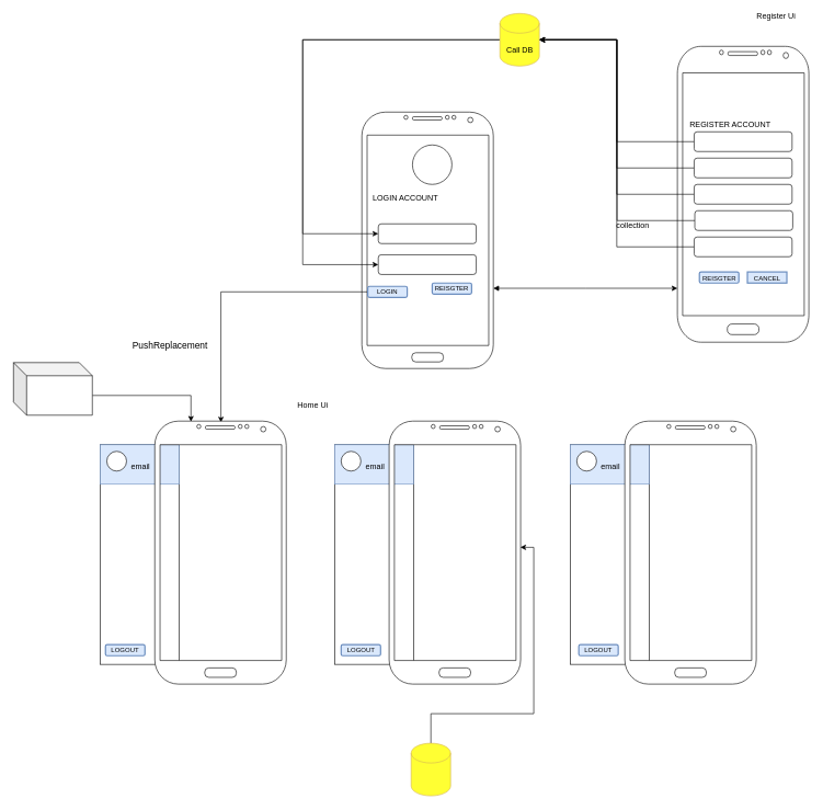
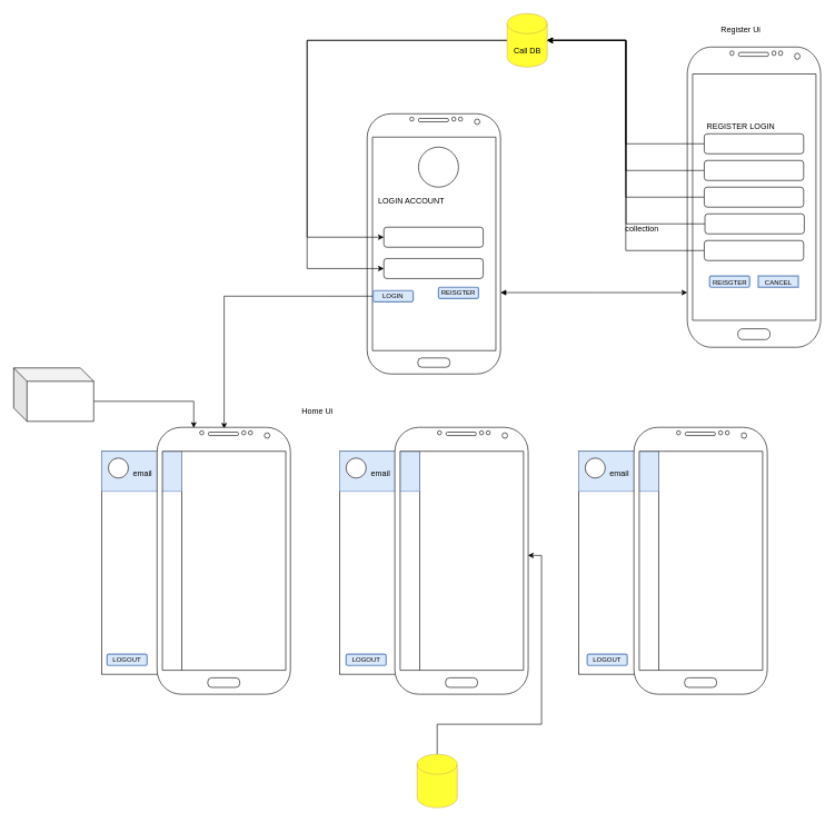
  <mxCell id="0" />
  <mxCell id="1" parent="0" />
  <mxCell id="2" value="" style="verticalLabelPosition=bottom;verticalAlign=top;html=1;shadow=0;dashed=0;strokeWidth=1;shape=mxgraph.android.phone2;strokeColor=#000000;" parent="1" vertex="1"><mxGeometry x="550" y="170" width="200" height="390" as="geometry" /></mxCell>
  <mxCell id="3" value="LOGIN ACCOUNT&lt;br&gt;" style="text;html=1;align=center;verticalAlign=middle;resizable=0;points=[];autosize=1;strokeColor=none;fillColor=none;" parent="1" vertex="1"><mxGeometry x="556" y="286" width="120" height="30" as="geometry" /></mxCell>
  <mxCell id="4" value="" style="ellipse;whiteSpace=wrap;html=1;aspect=fixed;strokeColor=#000000;" parent="1" vertex="1"><mxGeometry x="627" y="220" width="60" height="60" as="geometry" /></mxCell>
  <mxCell id="5" style="edgeStyle=orthogonalEdgeStyle;rounded=0;orthogonalLoop=1;jettySize=auto;html=1;endArrow=classic;endFill=1;startArrow=block;startFill=1;" parent="1" target="15" edge="1"><mxGeometry relative="1" as="geometry"><mxPoint x="750" y="438" as="sourcePoint" /><Array as="points"><mxPoint x="890" y="438" /><mxPoint x="890" y="438" /></Array></mxGeometry></mxCell>
  <mxCell id="6" value="" style="rounded=1;whiteSpace=wrap;html=1;strokeColor=#000000;" parent="1" vertex="1"><mxGeometry x="575" y="340" width="149" height="30" as="geometry" /></mxCell>
  <mxCell id="7" value="" style="rounded=1;whiteSpace=wrap;html=1;strokeColor=#000000;" parent="1" vertex="1"><mxGeometry x="575" y="387" width="149" height="30" as="geometry" /></mxCell>
  <mxCell id="8" style="edgeStyle=orthogonalEdgeStyle;rounded=0;jumpStyle=none;orthogonalLoop=1;jettySize=auto;html=1;exitX=0;exitY=0.5;exitDx=0;exitDy=0;entryX=0.503;entryY=0.005;entryDx=0;entryDy=0;entryPerimeter=0;fontFamily=Helvetica;fontColor=#000000;endArrow=classic;endFill=1;" parent="1" source="9" target="34" edge="1"><mxGeometry relative="1" as="geometry" /></mxCell>
  <mxCell id="9" value="LOGIN" style="rounded=1;html=1;shadow=0;dashed=0;whiteSpace=wrap;fontSize=10;fillColor=#dae8fc;align=center;strokeColor=#6c8ebf;strokeWidth=2;" parent="1" vertex="1"><mxGeometry x="559" y="435" width="60" height="16.88" as="geometry" /></mxCell>
  <mxCell id="10" value="REISGTER" style="rounded=1;html=1;shadow=0;dashed=0;whiteSpace=wrap;fontSize=10;fillColor=#dae8fc;align=center;strokeColor=#6c8ebf;strokeWidth=2;" parent="1" vertex="1"><mxGeometry x="657" y="430" width="60" height="16.88" as="geometry" /></mxCell>
  <mxCell id="11" style="edgeStyle=orthogonalEdgeStyle;rounded=0;orthogonalLoop=1;jettySize=auto;html=1;exitX=0;exitY=0.5;exitDx=0;exitDy=0;exitPerimeter=0;entryX=0;entryY=0.5;entryDx=0;entryDy=0;endArrow=classic;endFill=1;" parent="1" source="13" target="6" edge="1"><mxGeometry relative="1" as="geometry"><Array as="points"><mxPoint x="460" y="60" /><mxPoint x="460" y="355" /></Array></mxGeometry></mxCell>
  <mxCell id="12" style="edgeStyle=orthogonalEdgeStyle;rounded=0;orthogonalLoop=1;jettySize=auto;html=1;exitX=0;exitY=0.5;exitDx=0;exitDy=0;exitPerimeter=0;entryX=0;entryY=0.5;entryDx=0;entryDy=0;endArrow=classic;endFill=1;" parent="1" source="13" target="7" edge="1"><mxGeometry relative="1" as="geometry"><Array as="points"><mxPoint x="460" y="60" /><mxPoint x="460" y="402" /></Array></mxGeometry></mxCell>
  <mxCell id="13" value="" style="shape=cylinder3;whiteSpace=wrap;html=1;boundedLbl=1;backgroundOutline=1;size=15;strokeColor=#d6b656;fillColor=#FFFF33;" parent="1" vertex="1"><mxGeometry x="760" y="20" width="60" height="80" as="geometry" /></mxCell>
  <mxCell id="14" value="Call DB" style="text;html=1;align=center;verticalAlign=middle;resizable=0;points=[];autosize=1;strokeColor=none;fillColor=none;" parent="1" vertex="1"><mxGeometry x="750" y="61" width="80" height="30" as="geometry" /></mxCell>
  <mxCell id="15" value="" style="verticalLabelPosition=bottom;verticalAlign=top;html=1;shadow=0;dashed=0;strokeWidth=1;shape=mxgraph.android.phone2;strokeColor=#000000;" parent="1" vertex="1"><mxGeometry x="1030" y="70" width="200" height="450" as="geometry" /></mxCell>
- <mxCell id="16" value="REGISTER ACCOUNT" style="text;html=1;align=center;verticalAlign=middle;resizable=0;points=[];autosize=1;strokeColor=none;fillColor=none;" parent="1" vertex="1"><mxGeometry x="1035" y="174" width="150" height="30" as="geometry" /></mxCell>
+ <mxCell id="16" value="REGISTER LOGIN" style="text;html=1;align=center;verticalAlign=middle;resizable=0;points=[];autosize=1;strokeColor=none;fillColor=none;" parent="1" vertex="1"><mxGeometry x="1035" y="174" width="150" height="30" as="geometry" /></mxCell>
  <mxCell id="17" style="edgeStyle=orthogonalEdgeStyle;rounded=0;orthogonalLoop=1;jettySize=auto;html=1;exitX=0;exitY=0.5;exitDx=0;exitDy=0;entryX=1;entryY=0.5;entryDx=0;entryDy=0;entryPerimeter=0;endArrow=classic;endFill=1;" parent="1" source="18" target="13" edge="1"><mxGeometry relative="1" as="geometry" /></mxCell>
  <mxCell id="18" value="" style="rounded=1;whiteSpace=wrap;html=1;strokeColor=#000000;" parent="1" vertex="1"><mxGeometry x="1055.5" y="200" width="149" height="30" as="geometry" /></mxCell>
  <mxCell id="19" style="edgeStyle=orthogonalEdgeStyle;rounded=0;orthogonalLoop=1;jettySize=auto;html=1;exitX=0;exitY=0.5;exitDx=0;exitDy=0;entryX=1;entryY=0.5;entryDx=0;entryDy=0;entryPerimeter=0;endArrow=classic;endFill=1;" parent="1" source="20" target="13" edge="1"><mxGeometry relative="1" as="geometry" /></mxCell>
  <mxCell id="20" value="" style="rounded=1;whiteSpace=wrap;html=1;strokeColor=#000000;" parent="1" vertex="1"><mxGeometry x="1055.5" y="240" width="149" height="30" as="geometry" /></mxCell>
  <mxCell id="21" style="edgeStyle=orthogonalEdgeStyle;rounded=0;jumpStyle=none;orthogonalLoop=1;jettySize=auto;html=1;exitX=0;exitY=0.5;exitDx=0;exitDy=0;entryX=1;entryY=0.5;entryDx=0;entryDy=0;entryPerimeter=0;fontFamily=Helvetica;fontColor=#000000;endArrow=classic;endFill=1;" parent="1" source="22" target="13" edge="1"><mxGeometry relative="1" as="geometry" /></mxCell>
  <mxCell id="22" value="" style="rounded=1;whiteSpace=wrap;html=1;strokeColor=#000000;" parent="1" vertex="1"><mxGeometry x="1055.5" y="280" width="149" height="30" as="geometry" /></mxCell>
  <mxCell id="23" style="edgeStyle=orthogonalEdgeStyle;rounded=0;orthogonalLoop=1;jettySize=auto;html=1;exitX=0;exitY=0.5;exitDx=0;exitDy=0;entryX=1;entryY=0.5;entryDx=0;entryDy=0;entryPerimeter=0;endArrow=classic;endFill=1;" parent="1" source="24" target="13" edge="1"><mxGeometry relative="1" as="geometry" /></mxCell>
  <mxCell id="24" value="" style="rounded=1;whiteSpace=wrap;html=1;strokeColor=#000000;" parent="1" vertex="1"><mxGeometry x="1056.5" y="320" width="149" height="30" as="geometry" /></mxCell>
  <mxCell id="25" style="edgeStyle=orthogonalEdgeStyle;rounded=0;orthogonalLoop=1;jettySize=auto;html=1;exitX=0;exitY=0.5;exitDx=0;exitDy=0;entryX=1;entryY=0.5;entryDx=0;entryDy=0;entryPerimeter=0;endArrow=classic;endFill=1;" parent="1" source="26" target="13" edge="1"><mxGeometry relative="1" as="geometry" /></mxCell>
  <mxCell id="26" value="" style="rounded=1;whiteSpace=wrap;html=1;strokeColor=#000000;" parent="1" vertex="1"><mxGeometry x="1055.5" y="360" width="149" height="30" as="geometry" /></mxCell>
  <mxCell id="27" value="REISGTER" style="rounded=1;html=1;shadow=0;dashed=0;whiteSpace=wrap;fontSize=10;fillColor=#dae8fc;align=center;strokeColor=#6c8ebf;strokeWidth=2;" parent="1" vertex="1"><mxGeometry x="1063.5" y="413.12" width="60" height="16.88" as="geometry" /></mxCell>
  <mxCell id="28" value="CANCEL" style="html=1;shadow=0;dashed=0;whiteSpace=wrap;fontSize=10;fillColor=#dae8fc;align=center;strokeColor=#6c8ebf;strokeWidth=2;rounded=0;" parent="1" vertex="1"><mxGeometry x="1136.5" y="413.12" width="60" height="16.88" as="geometry" /></mxCell>
- <mxCell id="29" value="Register Ui" style="text;html=1;align=center;verticalAlign=middle;resizable=0;points=[];autosize=1;strokeColor=none;fillColor=none;" parent="1" vertex="1"><mxGeometry x="1140" y="10" width="80" height="30" as="geometry" /></mxCell>
+ <mxCell id="29" value="Register Ui" style="text;html=1;align=center;verticalAlign=middle;resizable=0;points=[];autosize=1;strokeColor=none;fillColor=none;" parent="1" vertex="1"><mxGeometry x="1070" y="30" width="80" height="30" as="geometry" /></mxCell>
  <mxCell id="30" value="&lt;span style=&quot;text-align: start;&quot;&gt;collection&lt;/span&gt;" style="text;html=1;align=center;verticalAlign=middle;resizable=0;points=[];autosize=1;strokeColor=none;fillColor=none;" parent="1" vertex="1"><mxGeometry x="927" y="327" width="70" height="30" as="geometry" /></mxCell>
  <mxCell id="31" value="" style="rounded=0;whiteSpace=wrap;html=1;labelBackgroundColor=none;fontFamily=Helvetica;" parent="1" vertex="1"><mxGeometry x="152" y="676" width="120" height="334" as="geometry" /></mxCell>
  <mxCell id="32" value="" style="rounded=0;whiteSpace=wrap;html=1;labelBackgroundColor=none;strokeColor=#6c8ebf;fontFamily=Helvetica;fillColor=#dae8fc;" parent="1" vertex="1"><mxGeometry x="152" y="676" width="120" height="60" as="geometry" /></mxCell>
  <mxCell id="33" value="email" style="text;html=1;align=center;verticalAlign=middle;resizable=0;points=[];autosize=1;strokeColor=none;fillColor=none;fontFamily=Helvetica;fontColor=#000000;" parent="1" vertex="1"><mxGeometry x="188" y="694" width="50" height="30" as="geometry" /></mxCell>
  <mxCell id="34" value="" style="verticalLabelPosition=bottom;verticalAlign=top;html=1;shadow=0;dashed=0;strokeWidth=1;shape=mxgraph.android.phone2;strokeColor=#000000;" parent="1" vertex="1"><mxGeometry x="235" y="640" width="200" height="400" as="geometry" /></mxCell>
  <mxCell id="35" value="" style="ellipse;whiteSpace=wrap;html=1;aspect=fixed;labelBackgroundColor=none;fontFamily=Helvetica;" parent="1" vertex="1"><mxGeometry x="162" y="686" width="30" height="30" as="geometry" /></mxCell>
  <mxCell id="36" value="Home Ui" style="text;html=1;align=center;verticalAlign=middle;resizable=0;points=[];autosize=1;strokeColor=none;fillColor=none;fontFamily=Helvetica;fontColor=#000000;" vertex="1" parent="1"><mxGeometry x="440" y="601" width="70" height="30" as="geometry" /></mxCell>
- <mxCell id="37" value="&lt;span style=&quot;text-align: start;&quot;&gt;&lt;font style=&quot;font-size: 14px;&quot;&gt;PushReplacement&lt;/font&gt;&lt;/span&gt;" style="text;html=1;align=center;verticalAlign=middle;resizable=0;points=[];autosize=1;strokeColor=none;fillColor=none;fontFamily=Helvetica;fontColor=#000000;" vertex="1" parent="1"><mxGeometry x="188" y="510" width="140" height="30" as="geometry" /></mxCell>
  <mxCell id="38" value="" style="rounded=0;whiteSpace=wrap;html=1;labelBackgroundColor=none;fontFamily=Helvetica;" vertex="1" parent="1"><mxGeometry x="508.5" y="676" width="120" height="334" as="geometry" /></mxCell>
  <mxCell id="39" value="" style="rounded=0;whiteSpace=wrap;html=1;labelBackgroundColor=none;strokeColor=#6c8ebf;fontFamily=Helvetica;fillColor=#dae8fc;" vertex="1" parent="1"><mxGeometry x="508.5" y="676" width="120" height="60" as="geometry" /></mxCell>
  <mxCell id="40" value="email" style="text;html=1;align=center;verticalAlign=middle;resizable=0;points=[];autosize=1;strokeColor=none;fillColor=none;fontFamily=Helvetica;fontColor=#000000;" vertex="1" parent="1"><mxGeometry x="544.5" y="694" width="50" height="30" as="geometry" /></mxCell>
  <mxCell id="41" value="" style="verticalLabelPosition=bottom;verticalAlign=top;html=1;shadow=0;dashed=0;strokeWidth=1;shape=mxgraph.android.phone2;strokeColor=#000000;" vertex="1" parent="1"><mxGeometry x="591.5" y="640" width="200" height="400" as="geometry" /></mxCell>
  <mxCell id="42" value="" style="ellipse;whiteSpace=wrap;html=1;aspect=fixed;labelBackgroundColor=none;fontFamily=Helvetica;" vertex="1" parent="1"><mxGeometry x="518.5" y="686" width="30" height="30" as="geometry" /></mxCell>
  <mxCell id="43" value="" style="rounded=0;whiteSpace=wrap;html=1;labelBackgroundColor=none;fontFamily=Helvetica;" vertex="1" parent="1"><mxGeometry x="867" y="676" width="120" height="334" as="geometry" /></mxCell>
  <mxCell id="44" value="" style="rounded=0;whiteSpace=wrap;html=1;labelBackgroundColor=none;strokeColor=#6c8ebf;fontFamily=Helvetica;fillColor=#dae8fc;" vertex="1" parent="1"><mxGeometry x="867" y="676" width="120" height="60" as="geometry" /></mxCell>
  <mxCell id="45" value="email" style="text;html=1;align=center;verticalAlign=middle;resizable=0;points=[];autosize=1;strokeColor=none;fillColor=none;fontFamily=Helvetica;fontColor=#000000;" vertex="1" parent="1"><mxGeometry x="903" y="694" width="50" height="30" as="geometry" /></mxCell>
  <mxCell id="46" value="" style="verticalLabelPosition=bottom;verticalAlign=top;html=1;shadow=0;dashed=0;strokeWidth=1;shape=mxgraph.android.phone2;strokeColor=#000000;" vertex="1" parent="1"><mxGeometry x="950" y="640" width="200" height="400" as="geometry" /></mxCell>
  <mxCell id="47" value="" style="ellipse;whiteSpace=wrap;html=1;aspect=fixed;labelBackgroundColor=none;fontFamily=Helvetica;" vertex="1" parent="1"><mxGeometry x="877" y="686" width="30" height="30" as="geometry" /></mxCell>
  <mxCell id="48" value="LOGOUT&lt;br&gt;" style="rounded=1;html=1;shadow=0;dashed=0;whiteSpace=wrap;fontSize=10;fillColor=#dae8fc;align=center;strokeColor=#6c8ebf;strokeWidth=2;" vertex="1" parent="1"><mxGeometry x="160" y="980" width="60" height="16.88" as="geometry" /></mxCell>
  <mxCell id="49" value="LOGOUT&lt;br&gt;" style="rounded=1;html=1;shadow=0;dashed=0;whiteSpace=wrap;fontSize=10;fillColor=#dae8fc;align=center;strokeColor=#6c8ebf;strokeWidth=2;" vertex="1" parent="1"><mxGeometry x="518.5" y="980" width="60" height="16.88" as="geometry" /></mxCell>
  <mxCell id="50" value="LOGOUT&lt;br&gt;" style="rounded=1;html=1;shadow=0;dashed=0;whiteSpace=wrap;fontSize=10;fillColor=#dae8fc;align=center;strokeColor=#6c8ebf;strokeWidth=2;" vertex="1" parent="1"><mxGeometry x="880" y="980" width="60" height="16.88" as="geometry" /></mxCell>
  <mxCell id="51" style="edgeStyle=orthogonalEdgeStyle;rounded=0;jumpStyle=none;orthogonalLoop=1;jettySize=auto;html=1;exitX=0;exitY=0;exitDx=120;exitDy=50;exitPerimeter=0;entryX=0.275;entryY=0.002;entryDx=0;entryDy=0;entryPerimeter=0;fontFamily=Helvetica;fontSize=14;fontColor=#000000;startArrow=none;startFill=0;endArrow=classic;endFill=1;" edge="1" parent="1" source="52" target="34"><mxGeometry relative="1" as="geometry" /></mxCell>
  <mxCell id="52" value="" style="shape=cube;whiteSpace=wrap;html=1;boundedLbl=1;backgroundOutline=1;darkOpacity=0.05;darkOpacity2=0.1;labelBackgroundColor=none;fontFamily=Helvetica;fontSize=14;" vertex="1" parent="1"><mxGeometry x="20" y="551" width="120" height="80" as="geometry" /></mxCell>
  <mxCell id="53" style="edgeStyle=orthogonalEdgeStyle;rounded=0;jumpStyle=none;orthogonalLoop=1;jettySize=auto;html=1;exitX=0.5;exitY=0;exitDx=0;exitDy=0;exitPerimeter=0;entryX=0.998;entryY=0.48;entryDx=0;entryDy=0;entryPerimeter=0;fontFamily=Helvetica;fontSize=14;fontColor=#000000;startArrow=none;startFill=0;endArrow=classic;endFill=1;" edge="1" parent="1" source="54" target="41"><mxGeometry relative="1" as="geometry" /></mxCell>
  <mxCell id="54" value="" style="shape=cylinder3;whiteSpace=wrap;html=1;boundedLbl=1;backgroundOutline=1;size=15;strokeColor=#d6b656;fillColor=#FFFF33;" vertex="1" parent="1"><mxGeometry x="625" y="1130" width="60" height="80" as="geometry" /></mxCell>
